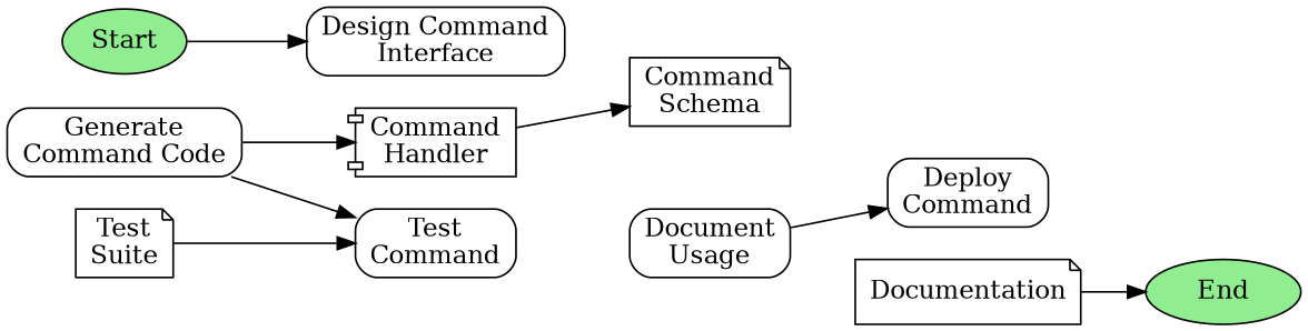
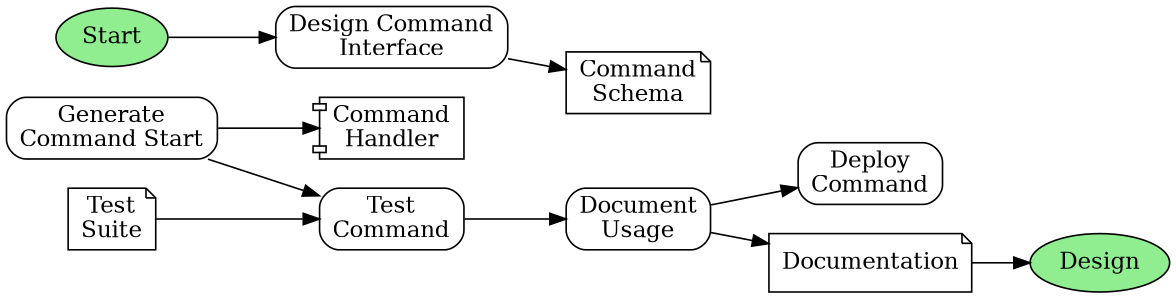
  digraph {
    rankdir=LR
    node [shape=box style=rounded]
    n1 [fillcolor=lightgreen label=Start shape=ellipse style=filled]
    n2 [label="Design Command\nInterface"]
    n3 [label="Command\nSchema" shape=note]
-   n4 [label="Generate\nCommand Code"]
+   n4 [label="Generate\nCommand Start"]
    n5 [label="Test\nCommand"]
    n6 [label="Command\nHandler" shape=component]
    n7 [label="Document\nUsage"]
    n8 [label="Deploy\nCommand"]
    n9 [label=Documentation shape=note]
    n10 [label="Test\nSuite" shape=note]
-   n11 [fillcolor=lightgreen label=End shape=ellipse style=filled]
+   n11 [fillcolor=lightgreen label=Design shape=ellipse style=filled]
    n1 -> n2
-   n6 -> n3
+   n2 -> n3
    n4 -> n5
    n4 -> n6
+   n5 -> n7
    n7 -> n8
+   n7 -> n9
    n9 -> n11
    n10 -> n5
  }
